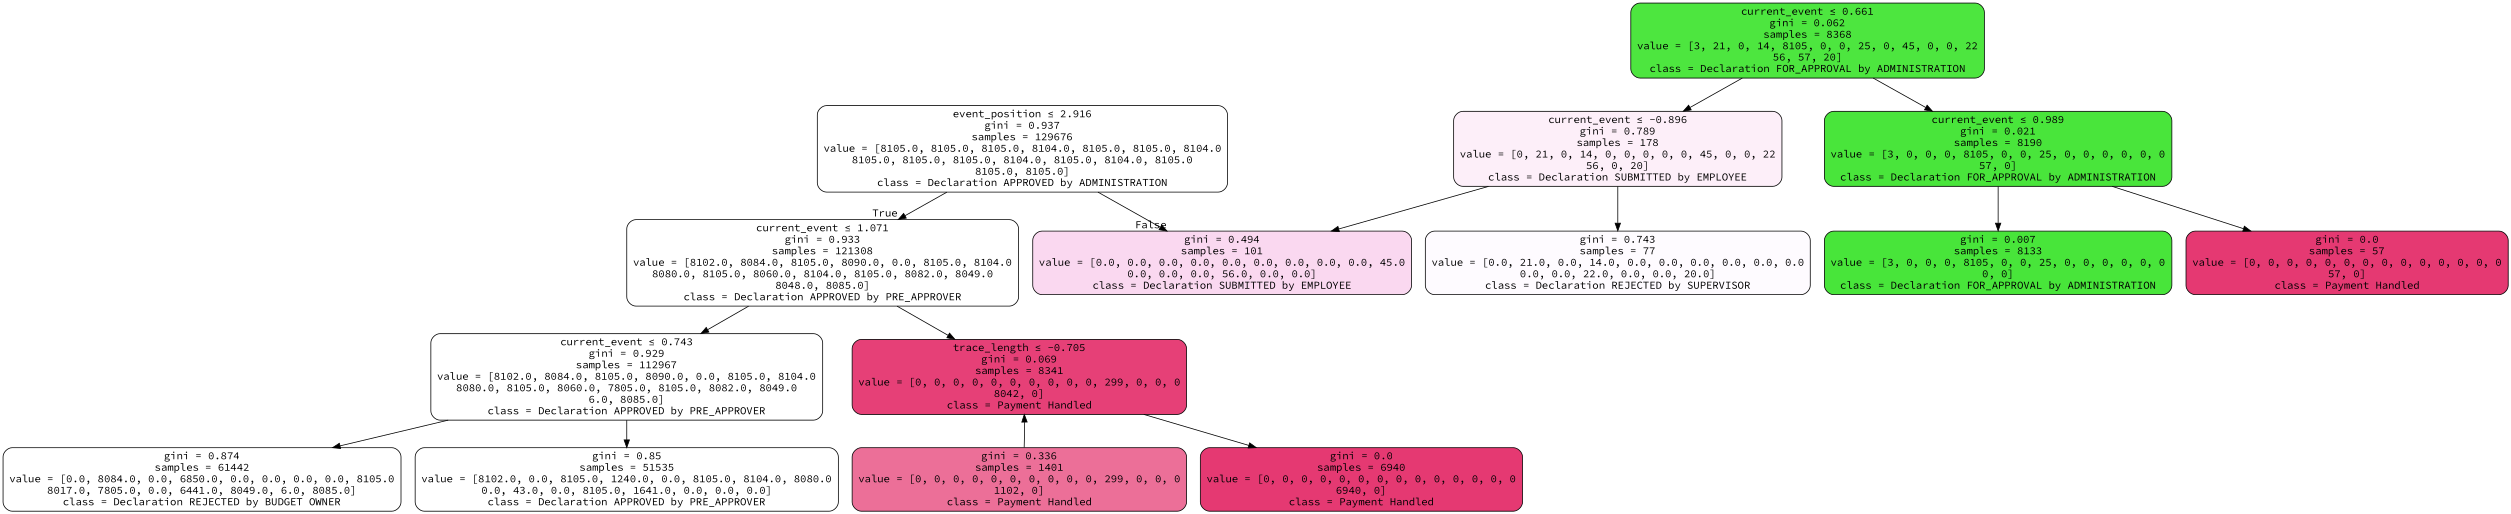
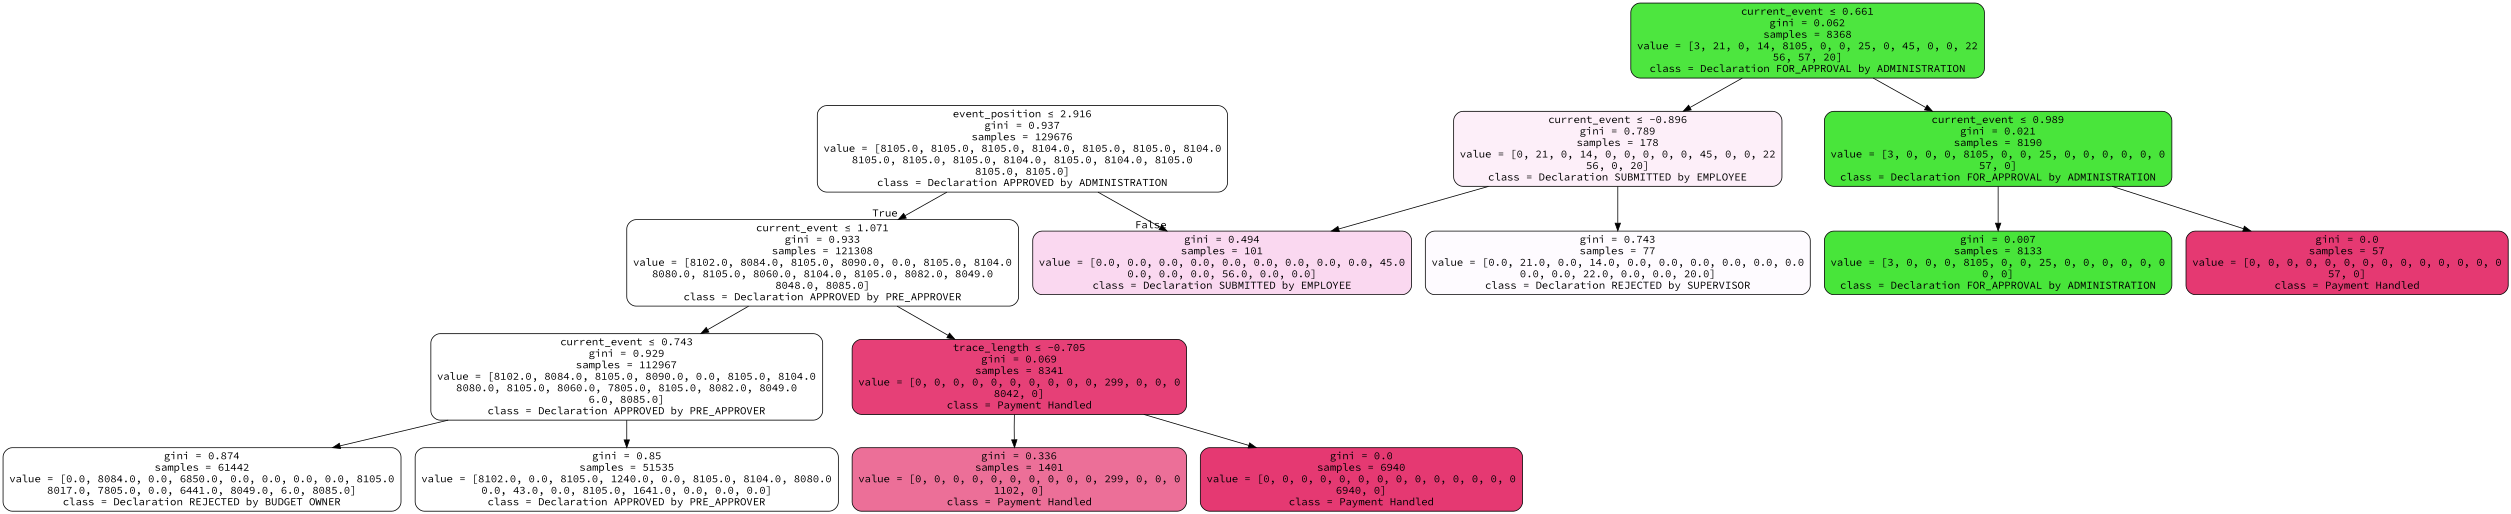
  digraph {
    fontname="Source Code Pro"
    node [color=black fillcolor="#ffffff" fontname="Source Code Pro" shape=box style="filled, rounded"]
    edge [fontname="Source Code Pro"]
    n1 [label=<event_position &le; 2.916<br/>gini = 0.937<br/>samples = 129676<br/>value = [8105.0, 8105.0, 8105.0, 8104.0, 8105.0, 8105.0, 8104.0<br/>8105.0, 8105.0, 8105.0, 8104.0, 8105.0, 8104.0, 8105.0<br/>8105.0, 8105.0]<br/>class = Declaration APPROVED by ADMINISTRATION>]
    n2 [label=<current_event &le; 1.071<br/>gini = 0.933<br/>samples = 121308<br/>value = [8102.0, 8084.0, 8105.0, 8090.0, 0.0, 8105.0, 8104.0<br/>8080.0, 8105.0, 8060.0, 8104.0, 8105.0, 8082.0, 8049.0<br/>8048.0, 8085.0]<br/>class = Declaration APPROVED by PRE_APPROVER>]
    n3 [fillcolor="#fad8f0" label=<gini = 0.494<br/>samples = 101<br/>value = [0.0, 0.0, 0.0, 0.0, 0.0, 0.0, 0.0, 0.0, 0.0, 45.0<br/>0.0, 0.0, 0.0, 56.0, 0.0, 0.0]<br/>class = Declaration SUBMITTED by EMPLOYEE>]
    n4 [label=<current_event &le; 0.743<br/>gini = 0.929<br/>samples = 112967<br/>value = [8102.0, 8084.0, 8105.0, 8090.0, 0.0, 8105.0, 8104.0<br/>8080.0, 8105.0, 8060.0, 7805.0, 8105.0, 8082.0, 8049.0<br/>6.0, 8085.0]<br/>class = Declaration APPROVED by PRE_APPROVER>]
    n5 [fillcolor="#e64077" label=<trace_length &le; -0.705<br/>gini = 0.069<br/>samples = 8341<br/>value = [0, 0, 0, 0, 0, 0, 0, 0, 0, 0, 299, 0, 0, 0<br/>8042, 0]<br/>class = Payment Handled>]
    n6 [fillcolor="#4de63f" label=<current_event &le; 0.661<br/>gini = 0.062<br/>samples = 8368<br/>value = [3, 21, 0, 14, 8105, 0, 0, 25, 0, 45, 0, 0, 22<br/>56, 57, 20]<br/>class = Declaration FOR_APPROVAL by ADMINISTRATION>]
    n7 [fillcolor="#fdeff9" label=<current_event &le; -0.896<br/>gini = 0.789<br/>samples = 178<br/>value = [0, 21, 0, 14, 0, 0, 0, 0, 0, 45, 0, 0, 22<br/>56, 0, 20]<br/>class = Declaration SUBMITTED by EMPLOYEE>]
    n8 [fillcolor="#49e53b" label=<current_event &le; 0.989<br/>gini = 0.021<br/>samples = 8190<br/>value = [3, 0, 0, 0, 8105, 0, 0, 25, 0, 0, 0, 0, 0, 0<br/>57, 0]<br/>class = Declaration FOR_APPROVAL by ADMINISTRATION>]
    n9 [label=<gini = 0.874<br/>samples = 61442<br/>value = [0.0, 8084.0, 0.0, 6850.0, 0.0, 0.0, 0.0, 0.0, 8105.0<br/>8017.0, 7805.0, 0.0, 6441.0, 8049.0, 6.0, 8085.0]<br/>class = Declaration REJECTED by BUDGET OWNER>]
    n10 [label=<gini = 0.85<br/>samples = 51535<br/>value = [8102.0, 0.0, 8105.0, 1240.0, 0.0, 8105.0, 8104.0, 8080.0<br/>0.0, 43.0, 0.0, 8105.0, 1641.0, 0.0, 0.0, 0.0]<br/>class = Declaration APPROVED by PRE_APPROVER>]
    n11 [fillcolor="#ec6f98" label=<gini = 0.336<br/>samples = 1401<br/>value = [0, 0, 0, 0, 0, 0, 0, 0, 0, 0, 299, 0, 0, 0<br/>1102, 0]<br/>class = Payment Handled>]
    n12 [fillcolor="#e53972" label=<gini = 0.0<br/>samples = 6940<br/>value = [0, 0, 0, 0, 0, 0, 0, 0, 0, 0, 0, 0, 0, 0<br/>6940, 0]<br/>class = Payment Handled>]
    n13 [fillcolor="#fefbff" label=<gini = 0.743<br/>samples = 77<br/>value = [0.0, 21.0, 0.0, 14.0, 0.0, 0.0, 0.0, 0.0, 0.0, 0.0<br/>0.0, 0.0, 22.0, 0.0, 0.0, 20.0]<br/>class = Declaration REJECTED by SUPERVISOR>]
    n14 [fillcolor="#48e53a" label=<gini = 0.007<br/>samples = 8133<br/>value = [3, 0, 0, 0, 8105, 0, 0, 25, 0, 0, 0, 0, 0, 0<br/>0, 0]<br/>class = Declaration FOR_APPROVAL by ADMINISTRATION>]
    n15 [fillcolor="#e53972" label=<gini = 0.0<br/>samples = 57<br/>value = [0, 0, 0, 0, 0, 0, 0, 0, 0, 0, 0, 0, 0, 0<br/>57, 0]<br/>class = Payment Handled>]
    n1 -> n2 [headlabel=True labelangle=45 labeldistance=2.5]
    n1 -> n3 [headlabel=False labelangle=-45 labeldistance=2.5]
    n2 -> n4
    n2 -> n5
    n4 -> n9
    n4 -> n10
-   n11 -> n5
+   n5 -> n11
    n5 -> n12
    n6 -> n7
    n6 -> n8
    n7 -> n3
    n7 -> n13
    n8 -> n14
    n8 -> n15
  }
